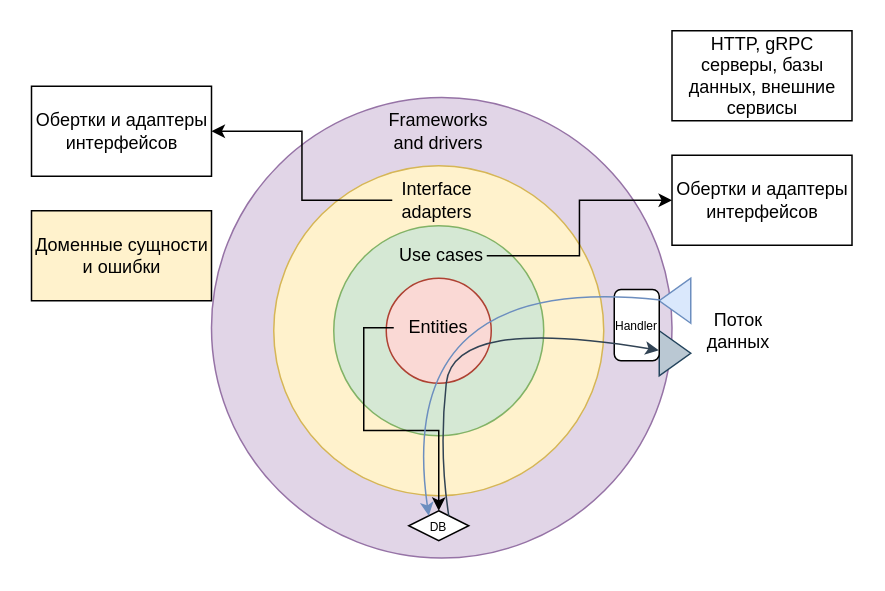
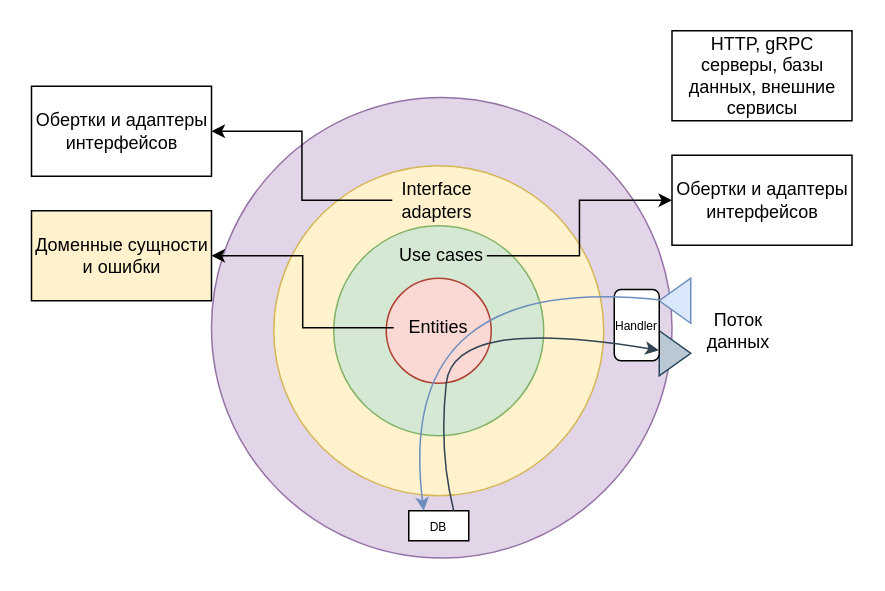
  <mxCell id="0" />
  <mxCell id="1" parent="0" />
  <mxCell id="2" value="" style="ellipse;whiteSpace=wrap;html=1;aspect=fixed;hachureGap=4;fontFamily=Architects Daughter;fontSource=https%3A%2F%2Ffonts.googleapis.com%2Fcss%3Ffamily%3DArchitects%2BDaughter;fillColor=#e1d5e7;strokeColor=#9673a6;" vertex="1" parent="1"><mxGeometry x="140.5" y="64.5" width="307" height="307" as="geometry" /></mxCell>
  <mxCell id="3" value="" style="ellipse;whiteSpace=wrap;html=1;aspect=fixed;hachureGap=4;fontFamily=Architects Daughter;fontSource=https%3A%2F%2Ffonts.googleapis.com%2Fcss%3Ffamily%3DArchitects%2BDaughter;fillColor=#fff2cc;strokeColor=#d6b656;" vertex="1" parent="1"><mxGeometry x="182" y="110" width="220" height="220" as="geometry" /></mxCell>
  <mxCell id="4" value="" style="ellipse;whiteSpace=wrap;html=1;aspect=fixed;hachureGap=4;fontFamily=Architects Daughter;fontSource=https%3A%2F%2Ffonts.googleapis.com%2Fcss%3Ffamily%3DArchitects%2BDaughter;fillColor=#d5e8d4;strokeColor=#82b366;" vertex="1" parent="1"><mxGeometry x="222" y="150" width="140" height="140" as="geometry" /></mxCell>
  <mxCell id="5" value="" style="ellipse;whiteSpace=wrap;html=1;aspect=fixed;hachureGap=4;fontFamily=Architects Daughter;fontSource=https%3A%2F%2Ffonts.googleapis.com%2Fcss%3Ffamily%3DArchitects%2BDaughter;fillColor=#fad9d5;strokeColor=#ae4132;" vertex="1" parent="1"><mxGeometry x="257" y="185" width="70" height="70" as="geometry" /></mxCell>
- <mxCell id="6" value="&lt;font face=&quot;Helvetica&quot;&gt;Frameworks and drivers&lt;/font&gt;" style="text;html=1;align=center;verticalAlign=middle;whiteSpace=wrap;rounded=0;fontFamily=Architects Daughter;fontSource=https%3A%2F%2Ffonts.googleapis.com%2Fcss%3Ffamily%3DArchitects%2BDaughter;" vertex="1" parent="1"><mxGeometry x="262" y="72" width="60" height="30" as="geometry" /></mxCell>
  <mxCell id="7" style="edgeStyle=orthogonalEdgeStyle;rounded=0;hachureGap=4;orthogonalLoop=1;jettySize=auto;html=1;entryX=1;entryY=0.5;entryDx=0;entryDy=0;fontFamily=Architects Daughter;fontSource=https%3A%2F%2Ffonts.googleapis.com%2Fcss%3Ffamily%3DArchitects%2BDaughter;" edge="1" parent="1" source="8" target="14"><mxGeometry relative="1" as="geometry" /></mxCell>
  <mxCell id="8" value="&lt;font face=&quot;Helvetica&quot;&gt;Interface adapters&lt;/font&gt;" style="text;html=1;align=center;verticalAlign=middle;whiteSpace=wrap;rounded=0;fontFamily=Architects Daughter;fontSource=https%3A%2F%2Ffonts.googleapis.com%2Fcss%3Ffamily%3DArchitects%2BDaughter;" vertex="1" parent="1"><mxGeometry x="261" y="118" width="60" height="30" as="geometry" /></mxCell>
  <mxCell id="9" style="edgeStyle=orthogonalEdgeStyle;rounded=0;hachureGap=4;orthogonalLoop=1;jettySize=auto;html=1;entryX=0;entryY=0.5;entryDx=0;entryDy=0;fontFamily=Architects Daughter;fontSource=https%3A%2F%2Ffonts.googleapis.com%2Fcss%3Ffamily%3DArchitects%2BDaughter;" edge="1" parent="1" source="10" target="15"><mxGeometry relative="1" as="geometry" /></mxCell>
  <mxCell id="10" value="&lt;font face=&quot;Helvetica&quot;&gt;Use cases&lt;/font&gt;" style="text;html=1;align=center;verticalAlign=middle;whiteSpace=wrap;rounded=0;fontFamily=Architects Daughter;fontSource=https%3A%2F%2Ffonts.googleapis.com%2Fcss%3Ffamily%3DArchitects%2BDaughter;" vertex="1" parent="1"><mxGeometry x="264" y="155" width="60" height="30" as="geometry" /></mxCell>
- <mxCell id="11" style="edgeStyle=orthogonalEdgeStyle;rounded=0;hachureGap=4;orthogonalLoop=1;jettySize=auto;html=1;exitX=0;exitY=0.5;exitDx=0;exitDy=0;fontFamily=Architects Daughter;fontSource=https%3A%2F%2Ffonts.googleapis.com%2Fcss%3Ffamily%3DArchitects%2BDaughter;" edge="1" parent="1" source="12" target="19"><mxGeometry relative="1" as="geometry" /></mxCell>
+ <mxCell id="11" style="edgeStyle=orthogonalEdgeStyle;rounded=0;hachureGap=4;orthogonalLoop=1;jettySize=auto;html=1;exitX=0;exitY=0.5;exitDx=0;exitDy=0;entryX=1;entryY=0.5;entryDx=0;entryDy=0;fontFamily=Architects Daughter;fontSource=https%3A%2F%2Ffonts.googleapis.com%2Fcss%3Ffamily%3DArchitects%2BDaughter;" edge="1" parent="1" source="12" target="16"><mxGeometry relative="1" as="geometry" /></mxCell>
  <mxCell id="12" value="&lt;font face=&quot;Helvetica&quot;&gt;Entities&lt;/font&gt;" style="text;html=1;align=center;verticalAlign=middle;whiteSpace=wrap;rounded=0;fontFamily=Architects Daughter;fontSource=https%3A%2F%2Ffonts.googleapis.com%2Fcss%3Ffamily%3DArchitects%2BDaughter;" vertex="1" parent="1"><mxGeometry x="262" y="203" width="60" height="30" as="geometry" /></mxCell>
  <mxCell id="13" value="&lt;font face=&quot;Helvetica&quot;&gt;HTTP, gRPC серверы, базы данных, внешние сервисы&lt;/font&gt;" style="rounded=0;whiteSpace=wrap;html=1;hachureGap=4;fontFamily=Architects Daughter;fontSource=https%3A%2F%2Ffonts.googleapis.com%2Fcss%3Ffamily%3DArchitects%2BDaughter;" vertex="1" parent="1"><mxGeometry x="447.5" y="20" width="120" height="60" as="geometry" /></mxCell>
  <mxCell id="14" value="&lt;font face=&quot;Helvetica&quot;&gt;Обертки и адаптеры интерфейсов&lt;/font&gt;" style="rounded=0;whiteSpace=wrap;html=1;hachureGap=4;fontFamily=Architects Daughter;fontSource=https%3A%2F%2Ffonts.googleapis.com%2Fcss%3Ffamily%3DArchitects%2BDaughter;" vertex="1" parent="1"><mxGeometry x="20.5" y="57" width="120" height="60" as="geometry" /></mxCell>
  <mxCell id="15" value="&lt;font face=&quot;Helvetica&quot;&gt;Обертки и адаптеры интерфейсов&lt;/font&gt;" style="rounded=0;whiteSpace=wrap;html=1;hachureGap=4;fontFamily=Architects Daughter;fontSource=https%3A%2F%2Ffonts.googleapis.com%2Fcss%3Ffamily%3DArchitects%2BDaughter;" vertex="1" parent="1"><mxGeometry x="447.5" y="103" width="120" height="60" as="geometry" /></mxCell>
  <mxCell id="16" value="&lt;font face=&quot;Helvetica&quot;&gt;Доменные сущности и ошибки&lt;/font&gt;" style="rounded=0;whiteSpace=wrap;html=1;hachureGap=4;fontFamily=Architects Daughter;fontSource=https%3A%2F%2Ffonts.googleapis.com%2Fcss%3Ffamily%3DArchitects%2BDaughter;fillColor=#fff2cc;" vertex="1" parent="1"><mxGeometry x="20.5" y="140" width="120" height="60" as="geometry" /></mxCell>
  <mxCell id="17" value="" style="triangle;whiteSpace=wrap;html=1;hachureGap=4;fontFamily=Architects Daughter;fontSource=https%3A%2F%2Ffonts.googleapis.com%2Fcss%3Ffamily%3DArchitects%2BDaughter;rotation=-180;fillColor=#dae8fc;strokeColor=#6c8ebf;" vertex="1" parent="1"><mxGeometry x="439" y="185" width="21" height="30" as="geometry" /></mxCell>
  <mxCell id="18" value="" style="triangle;whiteSpace=wrap;html=1;hachureGap=4;fontFamily=Architects Daughter;fontSource=https%3A%2F%2Ffonts.googleapis.com%2Fcss%3Ffamily%3DArchitects%2BDaughter;rotation=0;fillColor=#bac8d3;strokeColor=#23445d;" vertex="1" parent="1"><mxGeometry x="439" y="220" width="21" height="30" as="geometry" /></mxCell>
- <mxCell id="19" value="&lt;font style=&quot;font-size: 8px;&quot; face=&quot;Helvetica&quot;&gt;DB&lt;/font&gt;" style="rhombus;whiteSpace=wrap;html=1;hachureGap=4;fontFamily=Architects Daughter;fontSource=https%3A%2F%2Ffonts.googleapis.com%2Fcss%3Ffamily%3DArchitects%2BDaughter;" vertex="1" parent="1"><mxGeometry x="272" y="340" width="40" height="20" as="geometry" /></mxCell>
+ <mxCell id="19" value="&lt;font style=&quot;font-size: 8px;&quot; face=&quot;Helvetica&quot;&gt;DB&lt;/font&gt;" style="rounded=0;whiteSpace=wrap;html=1;hachureGap=4;fontFamily=Architects Daughter;fontSource=https%3A%2F%2Ffonts.googleapis.com%2Fcss%3Ffamily%3DArchitects%2BDaughter;" vertex="1" parent="1"><mxGeometry x="272" y="340" width="40" height="20" as="geometry" /></mxCell>
  <mxCell id="20" value="&lt;font style=&quot;font-size: 8px;&quot; face=&quot;Helvetica&quot;&gt;Handler&lt;/font&gt;" style="whiteSpace=wrap;html=1;hachureGap=4;fontFamily=Architects Daughter;fontSource=https%3A%2F%2Ffonts.googleapis.com%2Fcss%3Ffamily%3DArchitects%2BDaughter;rounded=1;" vertex="1" parent="1"><mxGeometry x="409" y="192.5" width="30" height="47.5" as="geometry" /></mxCell>
  <mxCell id="21" value="" style="curved=1;endArrow=classic;html=1;rounded=0;hachureGap=4;fontFamily=Architects Daughter;fontSource=https%3A%2F%2Ffonts.googleapis.com%2Fcss%3Ffamily%3DArchitects%2BDaughter;entryX=0.25;entryY=0;entryDx=0;entryDy=0;exitX=1.024;exitY=0.149;exitDx=0;exitDy=0;fillColor=#dae8fc;strokeColor=#6c8ebf;exitPerimeter=0;" edge="1" parent="1" source="20" target="19"><mxGeometry width="50" height="50" relative="1" as="geometry"><mxPoint x="342" y="270" as="sourcePoint" /><mxPoint x="392" y="220" as="targetPoint" /><Array as="points"><mxPoint x="262" y="180" /></Array></mxGeometry></mxCell>
  <mxCell id="22" value="" style="curved=1;endArrow=classic;html=1;rounded=0;hachureGap=4;fontFamily=Architects Daughter;fontSource=https%3A%2F%2Ffonts.googleapis.com%2Fcss%3Ffamily%3DArchitects%2BDaughter;exitX=0.75;exitY=0;exitDx=0;exitDy=0;entryX=0.99;entryY=0.853;entryDx=0;entryDy=0;entryPerimeter=0;fillColor=#647687;strokeColor=#314354;" edge="1" parent="1" source="19" target="20"><mxGeometry width="50" height="50" relative="1" as="geometry"><mxPoint x="302" y="330" as="sourcePoint" /><mxPoint x="409" y="228" as="targetPoint" /><Array as="points"><mxPoint x="292" y="300" /><mxPoint x="302" y="210" /></Array></mxGeometry></mxCell>
  <mxCell id="23" value="&lt;font face=&quot;Helvetica&quot;&gt;Поток данных&lt;/font&gt;" style="text;html=1;align=center;verticalAlign=middle;whiteSpace=wrap;rounded=0;fontFamily=Architects Daughter;fontSource=https%3A%2F%2Ffonts.googleapis.com%2Fcss%3Ffamily%3DArchitects%2BDaughter;" vertex="1" parent="1"><mxGeometry x="462" y="205" width="60" height="30" as="geometry" /></mxCell>
